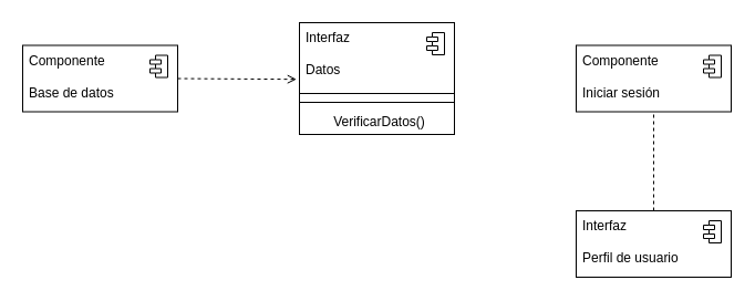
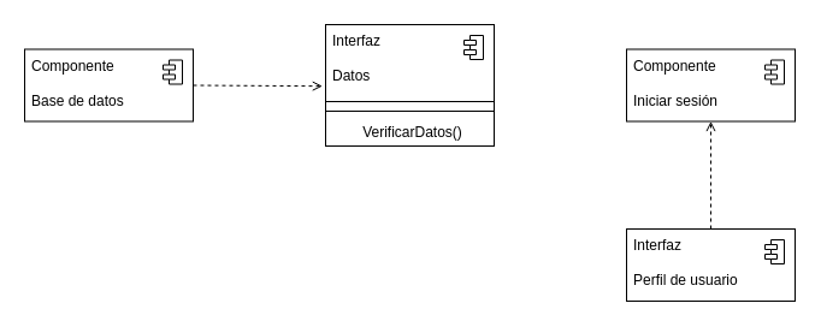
  <mxCell id="0" />
  <mxCell id="1" parent="0" />
  <mxCell id="2" value="" style="fontStyle=1;align=center;verticalAlign=top;childLayout=stackLayout;horizontal=1;horizontalStack=0;resizeParent=1;resizeParentMax=0;resizeLast=0;marginBottom=0;" parent="1" vertex="1"><mxGeometry x="520" y="190" width="140" height="60" as="geometry" /></mxCell>
  <mxCell id="3" value="Interfaz&lt;br&gt;&lt;br&gt;Perfil de usuario" style="html=1;align=left;spacingLeft=4;verticalAlign=top;strokeColor=none;fillColor=none;" parent="2" vertex="1"><mxGeometry width="140" height="60" as="geometry" /></mxCell>
  <mxCell id="4" value="" style="shape=module;jettyWidth=10;jettyHeight=4;" parent="3" vertex="1"><mxGeometry x="1" width="16" height="20" relative="1" as="geometry"><mxPoint x="-25" y="9" as="offset" /></mxGeometry></mxCell>
  <mxCell id="5" value="" style="fontStyle=1;align=center;verticalAlign=top;childLayout=stackLayout;horizontal=1;horizontalStack=0;resizeParent=1;resizeParentMax=0;resizeLast=0;marginBottom=0;" parent="1" vertex="1"><mxGeometry x="520" y="40.5" width="140" height="60" as="geometry" /></mxCell>
  <mxCell id="6" value="Componente&lt;br&gt;&lt;br&gt;Iniciar sesión" style="html=1;align=left;spacingLeft=4;verticalAlign=top;strokeColor=none;fillColor=none;" parent="5" vertex="1"><mxGeometry width="140" height="60" as="geometry" /></mxCell>
  <mxCell id="7" value="" style="shape=module;jettyWidth=10;jettyHeight=4;" parent="6" vertex="1"><mxGeometry x="1" width="16" height="20" relative="1" as="geometry"><mxPoint x="-25" y="9" as="offset" /></mxGeometry></mxCell>
  <mxCell id="8" value="" style="fontStyle=1;align=center;verticalAlign=top;childLayout=stackLayout;horizontal=1;horizontalStack=0;resizeParent=1;resizeParentMax=0;resizeLast=0;marginBottom=0;" parent="1" vertex="1"><mxGeometry x="20" y="40.5" width="140" height="60" as="geometry" /></mxCell>
  <mxCell id="9" value="Componente&lt;br&gt;&lt;br&gt;Base de datos" style="html=1;align=left;spacingLeft=4;verticalAlign=top;strokeColor=none;fillColor=none;" parent="8" vertex="1"><mxGeometry width="140" height="60" as="geometry" /></mxCell>
  <mxCell id="10" value="" style="shape=module;jettyWidth=10;jettyHeight=4;" parent="9" vertex="1"><mxGeometry x="1" width="16" height="20" relative="1" as="geometry"><mxPoint x="-25" y="9" as="offset" /></mxGeometry></mxCell>
  <mxCell id="11" value="" style="fontStyle=1;align=center;verticalAlign=top;childLayout=stackLayout;horizontal=1;horizontalStack=0;resizeParent=1;resizeParentMax=0;resizeLast=0;marginBottom=0;" vertex="1" parent="1"><mxGeometry x="270" y="20" width="140" height="101" as="geometry" /></mxCell>
  <mxCell id="12" value="Interfaz&lt;br&gt;&lt;br&gt;Datos" style="html=1;align=left;spacingLeft=4;verticalAlign=top;strokeColor=none;fillColor=none;" vertex="1" parent="11"><mxGeometry width="140" height="60" as="geometry" /></mxCell>
  <mxCell id="13" value="" style="shape=module;jettyWidth=10;jettyHeight=4;" vertex="1" parent="12"><mxGeometry x="1" width="16" height="20" relative="1" as="geometry"><mxPoint x="-25" y="9" as="offset" /></mxGeometry></mxCell>
  <mxCell id="14" value="" style="line;strokeWidth=1;fillColor=none;align=left;verticalAlign=middle;spacingTop=-1;spacingLeft=3;spacingRight=3;rotatable=0;labelPosition=right;points=[];portConstraint=eastwest;" vertex="1" parent="11"><mxGeometry y="60" width="140" height="8" as="geometry" /></mxCell>
  <mxCell id="15" value="" style="line;strokeWidth=1;fillColor=none;align=left;verticalAlign=middle;spacingTop=-1;spacingLeft=3;spacingRight=3;rotatable=0;labelPosition=right;points=[];portConstraint=eastwest;" vertex="1" parent="11"><mxGeometry y="68" width="140" height="8" as="geometry" /></mxCell>
  <mxCell id="16" value="VerificarDatos()" style="html=1;align=center;spacingLeft=4;verticalAlign=top;strokeColor=none;fillColor=none;" vertex="1" parent="11"><mxGeometry y="76" width="140" height="25" as="geometry" /></mxCell>
  <mxCell id="17" value="" style="html=1;verticalAlign=bottom;labelBackgroundColor=none;endArrow=open;endFill=1;dashed=1;exitX=1;exitY=0.5;exitDx=0;exitDy=0;entryX=-0.019;entryY=0.853;entryDx=0;entryDy=0;entryPerimeter=0;" edge="1" parent="1" source="9" target="12"><mxGeometry width="160" relative="1" as="geometry"><mxPoint x="230" y="140.5" as="sourcePoint" /><mxPoint x="390" y="140.5" as="targetPoint" /></mxGeometry></mxCell>
- <mxCell id="18" value="" style="html=1;verticalAlign=bottom;labelBackgroundColor=none;endArrow=none;endFill=0;dashed=1;entryX=0.5;entryY=1;entryDx=0;entryDy=0;exitX=0.5;exitY=0;exitDx=0;exitDy=0;" edge="1" parent="1" source="3" target="6"><mxGeometry width="160" relative="1" as="geometry"><mxPoint x="320" y="190" as="sourcePoint" /><mxPoint x="480" y="190" as="targetPoint" /></mxGeometry></mxCell>
+ <mxCell id="18" value="" style="html=1;verticalAlign=bottom;labelBackgroundColor=none;endArrow=open;endFill=0;dashed=1;entryX=0.5;entryY=1;entryDx=0;entryDy=0;exitX=0.5;exitY=0;exitDx=0;exitDy=0;" edge="1" parent="1" source="3" target="6"><mxGeometry width="160" relative="1" as="geometry"><mxPoint x="320" y="190" as="sourcePoint" /><mxPoint x="480" y="190" as="targetPoint" /></mxGeometry></mxCell>
